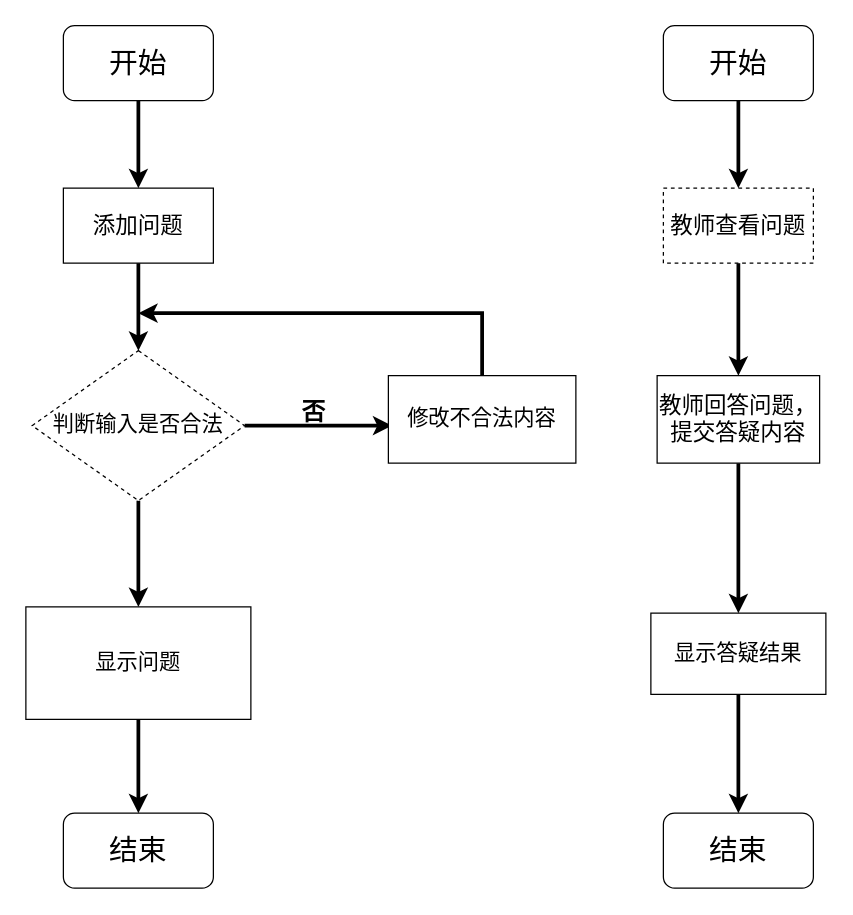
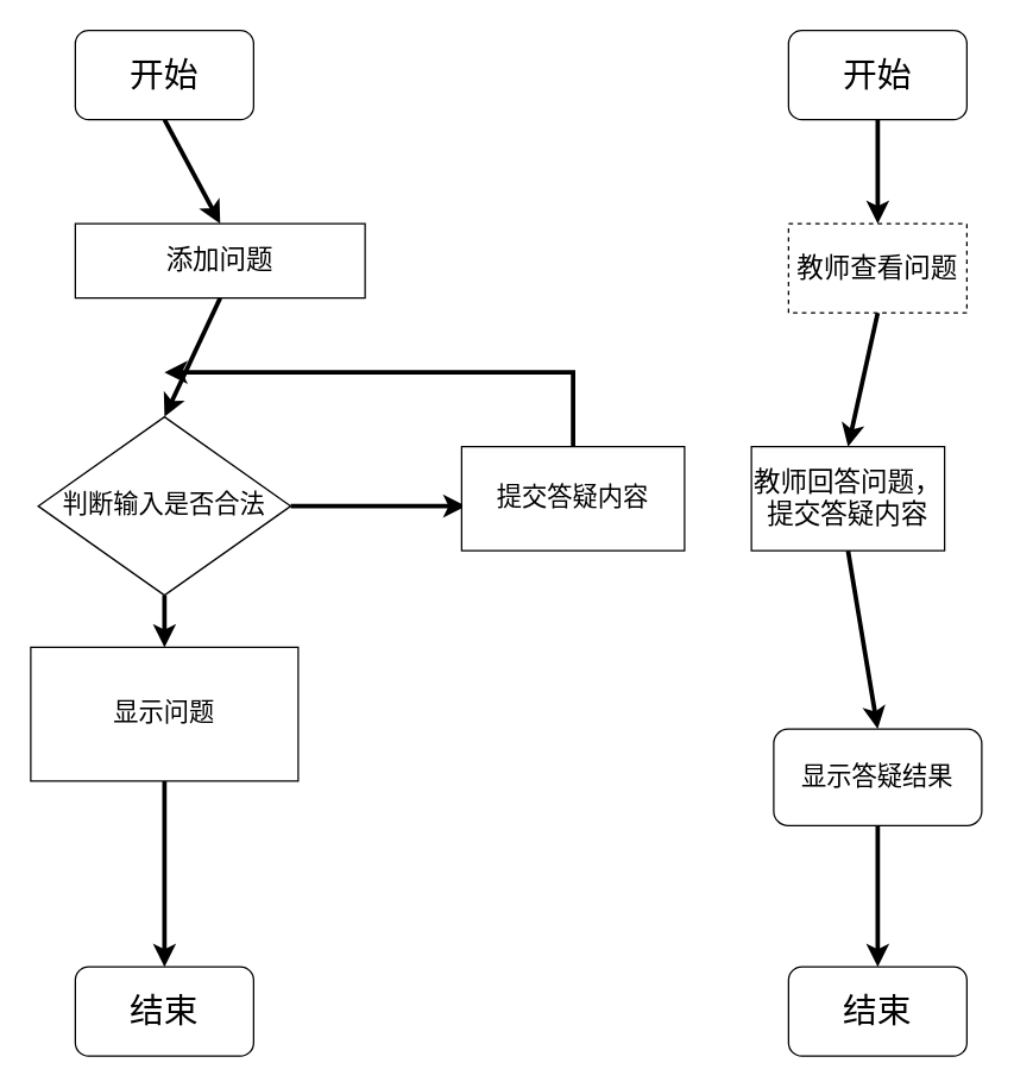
  <mxCell id="0" />
  <mxCell id="1" parent="0" />
  <mxCell id="2" value="" style="edgeStyle=none;shape=connector;rounded=0;orthogonalLoop=1;jettySize=auto;html=1;labelBackgroundColor=default;strokeWidth=3;fontFamily=Times New Roman;fontSize=12;fontColor=default;endArrow=classic;" parent="1" source="4" target="9" edge="1"><mxGeometry relative="1" as="geometry" /></mxCell>
  <mxCell id="3" style="edgeStyle=orthogonalEdgeStyle;shape=connector;rounded=0;orthogonalLoop=1;jettySize=auto;html=1;exitX=1;exitY=0.5;exitDx=0;exitDy=0;labelBackgroundColor=default;strokeWidth=3;fontFamily=Times New Roman;fontSize=12;fontColor=default;endArrow=classic;endFill=1;" parent="1" source="4" edge="1"><mxGeometry relative="1" as="geometry"><mxPoint x="313" y="340" as="targetPoint" /></mxGeometry></mxCell>
- <mxCell id="4" value="判断输入是否合法" style="rhombus;whiteSpace=wrap;html=1;fontSize=17;dashed=1;" parent="1" vertex="1"><mxGeometry x="25" y="280" width="170" height="120" as="geometry" /></mxCell>
+ <mxCell id="4" value="判断输入是否合法" style="rhombus;whiteSpace=wrap;html=1;fontSize=17;" parent="1" vertex="1"><mxGeometry x="25" y="280" width="170" height="120" as="geometry" /></mxCell>
  <mxCell id="5" style="rounded=0;orthogonalLoop=1;jettySize=auto;html=1;exitX=0.5;exitY=1;exitDx=0;exitDy=0;entryX=0.5;entryY=0;entryDx=0;entryDy=0;fontFamily=Times New Roman;fontSize=12;fontColor=default;strokeWidth=3;" parent="1" source="6" target="8" edge="1"><mxGeometry relative="1" as="geometry" /></mxCell>
  <mxCell id="6" value="开始" style="rounded=1;whiteSpace=wrap;html=1;fontFamily=Times New Roman;fontSize=23;fontStyle=0" parent="1" vertex="1"><mxGeometry x="50" y="20" width="120" height="60" as="geometry" /></mxCell>
  <mxCell id="7" style="edgeStyle=none;shape=connector;rounded=0;orthogonalLoop=1;jettySize=auto;html=1;exitX=0.5;exitY=1;exitDx=0;exitDy=0;entryX=0.5;entryY=0;entryDx=0;entryDy=0;labelBackgroundColor=default;strokeWidth=3;fontFamily=Times New Roman;fontSize=12;fontColor=default;endArrow=classic;" parent="1" source="8" target="4" edge="1"><mxGeometry relative="1" as="geometry" /></mxCell>
- <mxCell id="8" value="添加问题" style="rounded=0;whiteSpace=wrap;html=1;fontFamily=Times New Roman;fontSize=18;" parent="1" vertex="1"><mxGeometry x="50" y="150" width="120" height="60" as="geometry" /></mxCell>
- <mxCell id="9" value="显示问题" style="whiteSpace=wrap;html=1;fontSize=17;" parent="1" vertex="1"><mxGeometry x="20" y="485" width="180" height="90" as="geometry" /></mxCell>
+ <mxCell id="8" value="添加问题" style="rounded=0;whiteSpace=wrap;html=1;fontFamily=Times New Roman;fontSize=18;" parent="1" vertex="1"><mxGeometry x="50" y="150" width="195" height="50" as="geometry" /></mxCell>
+ <mxCell id="9" value="显示问题" style="whiteSpace=wrap;html=1;fontSize=17;" parent="1" vertex="1"><mxGeometry x="20" y="435" width="180" height="90" as="geometry" /></mxCell>
  <mxCell id="10" value="" style="endArrow=classic;html=1;rounded=0;labelBackgroundColor=default;strokeWidth=3;fontFamily=Times New Roman;fontSize=12;fontColor=default;shape=connector;exitX=0.5;exitY=0;exitDx=0;exitDy=0;edgeStyle=orthogonalEdgeStyle;" parent="1" source="14" edge="1"><mxGeometry width="50" height="50" relative="1" as="geometry"><mxPoint x="310" y="240" as="sourcePoint" /><mxPoint x="110" y="250" as="targetPoint" /><Array as="points"><mxPoint x="385" y="250" /></Array></mxGeometry></mxCell>
- <mxCell id="11" value="否" style="text;html=1;align=center;verticalAlign=middle;resizable=0;points=[];autosize=1;fontSize=19;fontFamily=Times New Roman;strokeWidth=3;fontStyle=1" parent="1" vertex="1"><mxGeometry x="230" y="310" width="40" height="40" as="geometry" /></mxCell>
  <mxCell id="12" value="" style="edgeStyle=none;shape=connector;rounded=0;orthogonalLoop=1;jettySize=auto;html=1;labelBackgroundColor=default;strokeWidth=3;fontFamily=Times New Roman;fontSize=12;fontColor=default;endArrow=classic;exitX=0.5;exitY=1;exitDx=0;exitDy=0;" parent="1" source="9" target="13" edge="1"><mxGeometry relative="1" as="geometry"><mxPoint x="110" y="730" as="sourcePoint" /></mxGeometry></mxCell>
  <mxCell id="13" value="结束" style="rounded=1;whiteSpace=wrap;html=1;fontSize=23;" parent="1" vertex="1"><mxGeometry x="50" y="650" width="120" height="60" as="geometry" /></mxCell>
- <mxCell id="14" value="修改不合法内容" style="rounded=0;whiteSpace=wrap;html=1;fontSize=17;" parent="1" vertex="1"><mxGeometry x="310" y="300" width="150" height="70" as="geometry" /></mxCell>
+ <mxCell id="14" value="提交答疑内容" style="rounded=0;whiteSpace=wrap;html=1;fontSize=17;" parent="1" vertex="1"><mxGeometry x="310" y="300" width="150" height="70" as="geometry" /></mxCell>
  <mxCell id="15" style="rounded=0;orthogonalLoop=1;jettySize=auto;html=1;exitX=0.5;exitY=1;exitDx=0;exitDy=0;entryX=0.5;entryY=0;entryDx=0;entryDy=0;fontFamily=Times New Roman;fontSize=12;fontColor=default;strokeWidth=3;" edge="1" parent="1" source="16" target="18"><mxGeometry relative="1" as="geometry" /></mxCell>
  <mxCell id="16" value="开始" style="rounded=1;whiteSpace=wrap;html=1;fontFamily=Times New Roman;fontSize=23;fontStyle=0" vertex="1" parent="1"><mxGeometry x="530" y="20" width="120" height="60" as="geometry" /></mxCell>
  <mxCell id="17" style="edgeStyle=none;shape=connector;rounded=0;orthogonalLoop=1;jettySize=auto;html=1;exitX=0.5;exitY=1;exitDx=0;exitDy=0;entryX=0.5;entryY=0;entryDx=0;entryDy=0;labelBackgroundColor=default;strokeWidth=3;fontFamily=Times New Roman;fontSize=12;fontColor=default;endArrow=classic;" edge="1" parent="1" source="18" target="23"><mxGeometry relative="1" as="geometry"><mxPoint x="590" y="280" as="targetPoint" /></mxGeometry></mxCell>
  <mxCell id="18" value="教师查看问题" style="rounded=0;whiteSpace=wrap;html=1;fontFamily=Times New Roman;fontSize=18;dashed=1;" vertex="1" parent="1"><mxGeometry x="530" y="150" width="120" height="60" as="geometry" /></mxCell>
- <mxCell id="19" value="显示答疑结果" style="whiteSpace=wrap;html=1;fontSize=17;" vertex="1" parent="1"><mxGeometry x="520" y="490" width="140" height="65" as="geometry" /></mxCell>
+ <mxCell id="19" value="显示答疑结果" style="whiteSpace=wrap;html=1;fontSize=17;rounded=1;" vertex="1" parent="1"><mxGeometry x="520" y="490" width="140" height="65" as="geometry" /></mxCell>
  <mxCell id="20" value="" style="edgeStyle=none;shape=connector;rounded=0;orthogonalLoop=1;jettySize=auto;html=1;labelBackgroundColor=default;strokeWidth=3;fontFamily=Times New Roman;fontSize=12;fontColor=default;endArrow=classic;exitX=0.5;exitY=1;exitDx=0;exitDy=0;" edge="1" parent="1" source="19" target="21"><mxGeometry relative="1" as="geometry"><mxPoint x="590" y="730" as="sourcePoint" /></mxGeometry></mxCell>
  <mxCell id="21" value="结束" style="rounded=1;whiteSpace=wrap;html=1;fontSize=23;" vertex="1" parent="1"><mxGeometry x="530" y="650" width="120" height="60" as="geometry" /></mxCell>
  <mxCell id="22" style="edgeStyle=none;shape=connector;rounded=0;orthogonalLoop=1;jettySize=auto;html=1;exitX=0.5;exitY=1;exitDx=0;exitDy=0;entryX=0.5;entryY=0;entryDx=0;entryDy=0;labelBackgroundColor=default;strokeColor=default;strokeWidth=3;fontFamily=Times New Roman;fontSize=12;fontColor=default;endArrow=classic;" edge="1" parent="1" source="23" target="19"><mxGeometry relative="1" as="geometry" /></mxCell>
- <mxCell id="23" value="教师回答问题，提交答疑内容" style="rounded=0;whiteSpace=wrap;html=1;fontFamily=Times New Roman;fontSize=18;" vertex="1" parent="1"><mxGeometry x="525" y="300" width="130" height="70" as="geometry" /></mxCell>
+ <mxCell id="23" value="教师回答问题，提交答疑内容" style="rounded=0;whiteSpace=wrap;html=1;fontFamily=Times New Roman;fontSize=18;" vertex="1" parent="1"><mxGeometry x="505" y="300" width="130" height="70" as="geometry" /></mxCell>
